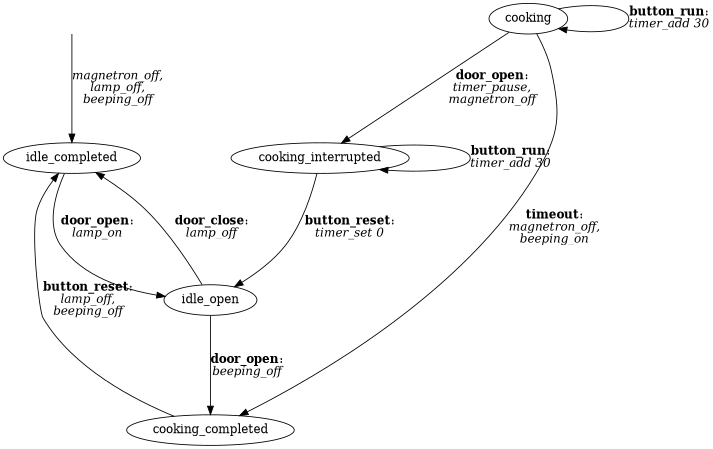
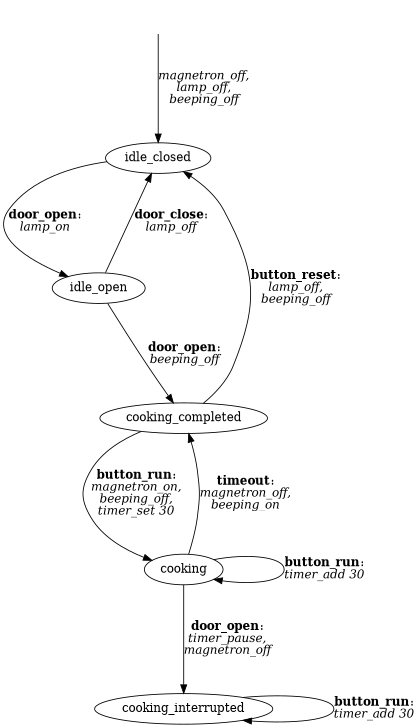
  digraph {
    nodesep=1
    ranksep=1.2
    START [style=invis]
-   idle_closed [label=idle_completed]
+   idle_closed
    idle_open
    cooking
    cooking_completed
    cooking_interrupted
    START -> idle_closed [label=<<i>magnetron_off,<br/>lamp_off,<br/>beeping_off</i>>]
    idle_closed -> idle_open [label=<<b>door_open</b>:<br/><i>lamp_on</i>>]
    idle_open -> idle_closed [label=<<b>door_close</b>:<br/><i>lamp_off</i>>]
    idle_open -> cooking_completed [label=<<b>door_open</b>:<br/><i>beeping_off</i>>]
    cooking -> cooking [label=<<b>button_run</b>:<br/><i>timer_add 30</i>>]
    cooking -> cooking_completed [label=<<b>timeout</b>:<br/><i>magnetron_off,<br/>beeping_on</i>>]
    cooking -> cooking_interrupted [label=<<b>door_open</b>:<br/><i>timer_pause,<br/>magnetron_off</i>>]
    cooking_completed -> idle_closed [label=<<b>button_reset</b>:<br/><i>lamp_off,<br/>beeping_off</i>>]
-   cooking_interrupted -> idle_open [label=<<b>button_reset</b>:<br/><i>timer_set 0</i>>]
+   cooking_completed -> cooking [label=<<b>button_run</b>:<br/><i>magnetron_on,<br/>beeping_off,<br/>timer_set 30</i>>]
    cooking_interrupted -> cooking_interrupted [label=<<b>button_run</b>:<br/><i>timer_add 30</i>>]
  }
